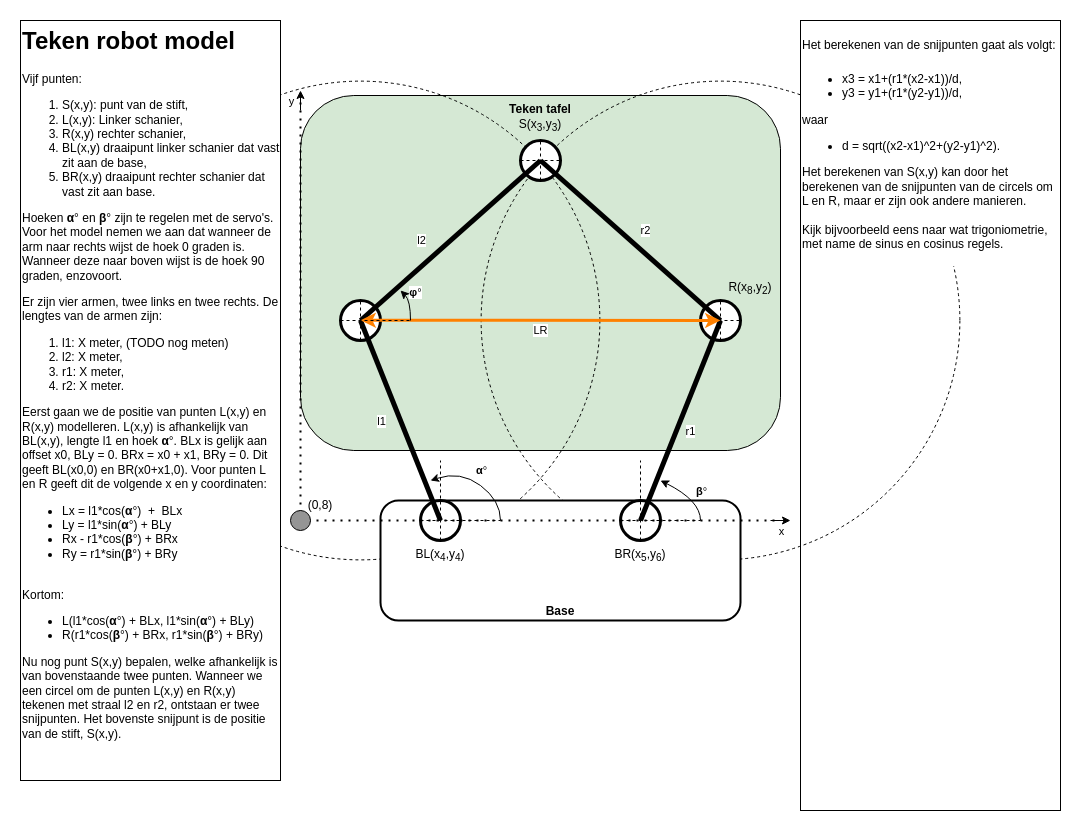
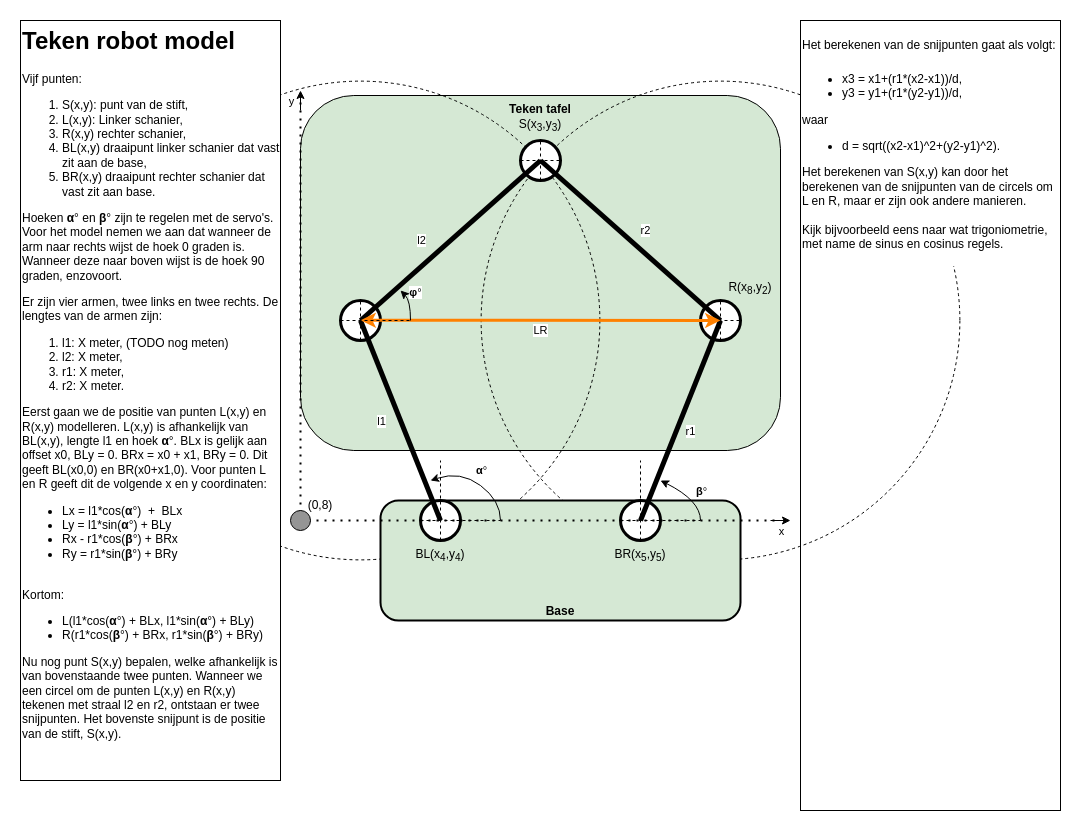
  <mxCell id="0" />
  <mxCell id="1" parent="0" />
  <mxCell id="2" value="&lt;b&gt;Teken tafel&lt;/b&gt;" style="rounded=1;whiteSpace=wrap;html=1;align=center;verticalAlign=top;fillColor=#d5e8d4;" parent="1" vertex="1"><mxGeometry x="300" y="95" width="480" height="355" as="geometry" /></mxCell>
  <mxCell id="3" value="" style="ellipse;whiteSpace=wrap;html=1;aspect=fixed;fillColor=none;dashed=1;" parent="1" vertex="1"><mxGeometry x="480.62" y="80.63" width="478.75" height="478.75" as="geometry" /></mxCell>
  <mxCell id="4" value="" style="ellipse;whiteSpace=wrap;html=1;aspect=fixed;fillColor=none;dashed=1;" parent="1" vertex="1"><mxGeometry x="120.62" y="80.63" width="478.75" height="478.75" as="geometry" /></mxCell>
- <mxCell id="5" value="&lt;b&gt;Base&lt;/b&gt;" style="rounded=1;whiteSpace=wrap;html=1;verticalAlign=bottom;strokeWidth=2;" parent="1" vertex="1"><mxGeometry x="380" y="500" width="360" height="120" as="geometry" /></mxCell>
+ <mxCell id="5" value="&lt;b&gt;Base&lt;/b&gt;" style="rounded=1;whiteSpace=wrap;html=1;verticalAlign=bottom;strokeWidth=2;fillColor=#d5e8d4;" parent="1" vertex="1"><mxGeometry x="380" y="500" width="360" height="120" as="geometry" /></mxCell>
  <mxCell id="6" value="" style="ellipse;whiteSpace=wrap;html=1;aspect=fixed;strokeWidth=3;" parent="1" vertex="1"><mxGeometry x="340" y="300" width="40" height="40" as="geometry" /></mxCell>
  <mxCell id="7" value="" style="ellipse;whiteSpace=wrap;html=1;aspect=fixed;strokeWidth=3;" parent="1" vertex="1"><mxGeometry x="420" y="500" width="40" height="40" as="geometry" /></mxCell>
  <mxCell id="8" value="" style="ellipse;whiteSpace=wrap;html=1;aspect=fixed;strokeWidth=3;" parent="1" vertex="1"><mxGeometry x="620" y="500" width="40" height="40" as="geometry" /></mxCell>
  <mxCell id="9" value="" style="ellipse;whiteSpace=wrap;html=1;aspect=fixed;strokeWidth=3;" parent="1" vertex="1"><mxGeometry x="700" y="300" width="40" height="40" as="geometry" /></mxCell>
  <mxCell id="10" value="" style="ellipse;whiteSpace=wrap;html=1;aspect=fixed;strokeWidth=3;" parent="1" vertex="1"><mxGeometry x="520" y="140" width="40" height="40" as="geometry" /></mxCell>
  <mxCell id="11" value="" style="endArrow=none;html=1;rounded=0;strokeWidth=5;" parent="1" edge="1"><mxGeometry width="50" height="50" relative="1" as="geometry"><mxPoint x="440" y="520" as="sourcePoint" /><mxPoint x="360" y="320" as="targetPoint" /></mxGeometry></mxCell>
  <mxCell id="12" value="l1" style="edgeLabel;html=1;align=center;verticalAlign=middle;resizable=0;points=[];" parent="11" vertex="1" connectable="0"><mxGeometry x="0.122" y="4" relative="1" as="geometry"><mxPoint x="-11" y="11" as="offset" /></mxGeometry></mxCell>
  <mxCell id="13" value="" style="endArrow=none;dashed=1;html=1;rounded=0;exitX=0;exitY=0.5;exitDx=0;exitDy=0;" parent="1" edge="1"><mxGeometry width="50" height="50" relative="1" as="geometry"><mxPoint x="420" y="520" as="sourcePoint" /><mxPoint x="500" y="520" as="targetPoint" /></mxGeometry></mxCell>
  <mxCell id="14" value="" style="endArrow=none;dashed=1;html=1;rounded=0;exitX=0.5;exitY=0;exitDx=0;exitDy=0;" parent="1" source="29" edge="1"><mxGeometry width="50" height="50" relative="1" as="geometry"><mxPoint x="440" y="540" as="sourcePoint" /><mxPoint x="440" y="460" as="targetPoint" /></mxGeometry></mxCell>
  <mxCell id="15" value="" style="endArrow=none;dashed=1;html=1;rounded=0;exitX=0;exitY=0.5;exitDx=0;exitDy=0;" parent="1" edge="1"><mxGeometry width="50" height="50" relative="1" as="geometry"><mxPoint x="620" y="520" as="sourcePoint" /><mxPoint x="700" y="520" as="targetPoint" /></mxGeometry></mxCell>
  <mxCell id="16" value="" style="endArrow=none;dashed=1;html=1;rounded=0;exitX=0.5;exitY=1;exitDx=0;exitDy=0;" parent="1" edge="1"><mxGeometry width="50" height="50" relative="1" as="geometry"><mxPoint x="640" y="540" as="sourcePoint" /><mxPoint x="640" y="460" as="targetPoint" /></mxGeometry></mxCell>
  <mxCell id="17" value="" style="endArrow=none;dashed=1;html=1;rounded=0;exitX=0;exitY=0.5;exitDx=0;exitDy=0;entryX=1;entryY=0.5;entryDx=0;entryDy=0;" parent="1" edge="1"><mxGeometry width="50" height="50" relative="1" as="geometry"><mxPoint x="700" y="320" as="sourcePoint" /><mxPoint x="740" y="320" as="targetPoint" /></mxGeometry></mxCell>
  <mxCell id="18" value="" style="endArrow=none;dashed=1;html=1;rounded=0;exitX=0.5;exitY=1;exitDx=0;exitDy=0;entryX=0.5;entryY=0;entryDx=0;entryDy=0;" parent="1" edge="1"><mxGeometry width="50" height="50" relative="1" as="geometry"><mxPoint x="720" y="340" as="sourcePoint" /><mxPoint x="720" y="300" as="targetPoint" /></mxGeometry></mxCell>
  <mxCell id="19" value="" style="endArrow=none;html=1;rounded=0;strokeWidth=5;" parent="1" edge="1"><mxGeometry width="50" height="50" relative="1" as="geometry"><mxPoint x="640" y="520" as="sourcePoint" /><mxPoint x="720" y="320" as="targetPoint" /></mxGeometry></mxCell>
  <mxCell id="20" value="r1" style="edgeLabel;html=1;align=center;verticalAlign=middle;resizable=0;points=[];" parent="19" vertex="1" connectable="0"><mxGeometry x="-0.005" y="-1" relative="1" as="geometry"><mxPoint x="9" y="9" as="offset" /></mxGeometry></mxCell>
  <mxCell id="21" value="" style="endArrow=none;dashed=1;html=1;rounded=0;exitX=0;exitY=0.5;exitDx=0;exitDy=0;entryX=1;entryY=0.5;entryDx=0;entryDy=0;" parent="1" edge="1"><mxGeometry width="50" height="50" relative="1" as="geometry"><mxPoint x="520" y="160" as="sourcePoint" /><mxPoint x="560" y="160" as="targetPoint" /></mxGeometry></mxCell>
  <mxCell id="22" value="" style="endArrow=none;dashed=1;html=1;rounded=0;exitX=0.5;exitY=1;exitDx=0;exitDy=0;entryX=0.5;entryY=0;entryDx=0;entryDy=0;" parent="1" edge="1"><mxGeometry width="50" height="50" relative="1" as="geometry"><mxPoint y="180" as="sourcePoint" x="540" /><mxPoint y="140" as="targetPoint" x="540" /></mxGeometry></mxCell>
  <mxCell id="23" value="" style="endArrow=none;html=1;rounded=0;strokeWidth=5;" parent="1" edge="1"><mxGeometry width="50" height="50" relative="1" as="geometry"><mxPoint x="360" y="320" as="sourcePoint" /><mxPoint y="160" as="targetPoint" x="540" /></mxGeometry></mxCell>
  <mxCell id="24" value="l2" style="edgeLabel;html=1;align=center;verticalAlign=middle;resizable=0;points=[];" parent="23" vertex="1" connectable="0"><mxGeometry x="-0.121" y="1" relative="1" as="geometry"><mxPoint x="-18" y="-9" as="offset" /></mxGeometry></mxCell>
  <mxCell id="25" value="" style="endArrow=none;html=1;rounded=0;strokeWidth=5;" parent="1" edge="1"><mxGeometry width="50" height="50" relative="1" as="geometry"><mxPoint x="720" y="320" as="sourcePoint" /><mxPoint y="160" as="targetPoint" x="540" /></mxGeometry></mxCell>
  <mxCell id="26" value="r2" style="edgeLabel;html=1;align=center;verticalAlign=middle;resizable=0;points=[];" parent="25" vertex="1" connectable="0"><mxGeometry x="-0.072" y="1" relative="1" as="geometry"><mxPoint x="9" y="-17" as="offset" /></mxGeometry></mxCell>
  <mxCell id="27" value="R(x&lt;sub&gt;8&lt;/sub&gt;,y&lt;sub&gt;2&lt;/sub&gt;)" style="text;html=1;align=center;verticalAlign=middle;whiteSpace=wrap;rounded=0;" parent="1" vertex="1"><mxGeometry x="730" y="275" width="40" height="25" as="geometry" /></mxCell>
  <mxCell id="28" value="&lt;div&gt;S(x&lt;sub&gt;3&lt;/sub&gt;,y&lt;sub&gt;3&lt;/sub&gt;)&lt;/div&gt;" style="text;html=1;align=center;verticalAlign=middle;whiteSpace=wrap;rounded=0;" parent="1" vertex="1"><mxGeometry x="510" y="110" width="60" height="30" as="geometry" /></mxCell>
  <mxCell id="29" value="BL(x&lt;sub&gt;4&lt;/sub&gt;,y&lt;sub&gt;4&lt;/sub&gt;)" style="text;html=1;align=center;verticalAlign=middle;whiteSpace=wrap;rounded=0;" parent="1" vertex="1"><mxGeometry x="410" y="540" width="60" height="30" as="geometry" /></mxCell>
- <mxCell id="30" value="BR(x&lt;sub&gt;5&lt;/sub&gt;,y&lt;sub&gt;6&lt;/sub&gt;)" style="text;html=1;align=center;verticalAlign=middle;whiteSpace=wrap;rounded=0;" parent="1" vertex="1"><mxGeometry x="610" y="540" width="60" height="30" as="geometry" /></mxCell>
+ <mxCell id="30" value="BR(x&lt;sub&gt;5&lt;/sub&gt;,y&lt;sub&gt;5&lt;/sub&gt;)" style="text;html=1;align=center;verticalAlign=middle;whiteSpace=wrap;rounded=0;" parent="1" vertex="1"><mxGeometry x="610" y="540" width="60" height="30" as="geometry" /></mxCell>
  <mxCell id="31" value="" style="curved=1;endArrow=classic;html=1;rounded=0;" parent="1" edge="1"><mxGeometry width="50" height="50" relative="1" as="geometry"><mxPoint x="500" y="520" as="sourcePoint" /><mxPoint x="430" y="480" as="targetPoint" /><Array as="points"><mxPoint x="500" y="500" /><mxPoint x="460" y="470" /></Array></mxGeometry></mxCell>
  <mxCell id="32" value="&lt;span class=&quot;polytonic&quot;&gt;&lt;b&gt;α&lt;/b&gt;&lt;/span&gt;°" style="edgeLabel;html=1;align=center;verticalAlign=middle;resizable=0;points=[];" parent="31" vertex="1" connectable="0"><mxGeometry x="-0.033" y="-1" relative="1" as="geometry"><mxPoint x="3" y="-12" as="offset" /></mxGeometry></mxCell>
  <mxCell id="33" value="" style="curved=1;endArrow=classic;html=1;rounded=0;" parent="1" edge="1"><mxGeometry width="50" height="50" relative="1" as="geometry"><mxPoint x="700" y="520" as="sourcePoint" /><mxPoint x="660" y="480" as="targetPoint" /><Array as="points"><mxPoint x="700" y="500" /></Array></mxGeometry></mxCell>
  <mxCell id="34" value="&lt;span class=&quot;polytonic&quot;&gt;&lt;b&gt;β&lt;/b&gt;&lt;/span&gt;°" style="edgeLabel;html=1;align=center;verticalAlign=middle;resizable=0;points=[];" parent="33" vertex="1" connectable="0"><mxGeometry x="-0.033" y="-1" relative="1" as="geometry"><mxPoint x="10" y="-4" as="offset" /></mxGeometry></mxCell>
  <mxCell id="35" value="" style="endArrow=none;dashed=1;html=1;dashPattern=1 3;strokeWidth=2;rounded=0;" parent="1" edge="1"><mxGeometry width="50" height="50" relative="1" as="geometry"><mxPoint x="300" y="520" as="sourcePoint" /><mxPoint x="780" y="520" as="targetPoint" /></mxGeometry></mxCell>
  <mxCell id="36" value="x" style="edgeLabel;html=1;align=center;verticalAlign=middle;resizable=0;points=[];" parent="35" vertex="1" connectable="0"><mxGeometry x="0.917" y="-2" relative="1" as="geometry"><mxPoint x="20" y="8" as="offset" /></mxGeometry></mxCell>
  <mxCell id="37" value="" style="endArrow=none;dashed=1;html=1;dashPattern=1 3;strokeWidth=2;rounded=0;entryX=0;entryY=0;entryDx=0;entryDy=0;" parent="1" target="2" edge="1"><mxGeometry width="50" height="50" relative="1" as="geometry"><mxPoint x="300" y="520" as="sourcePoint" /><mxPoint x="790" y="530" as="targetPoint" /></mxGeometry></mxCell>
  <mxCell id="38" value="y" style="edgeLabel;html=1;align=center;verticalAlign=middle;resizable=0;points=[];" parent="37" vertex="1" connectable="0"><mxGeometry x="0.934" y="2" relative="1" as="geometry"><mxPoint x="-8" y="-9" as="offset" /></mxGeometry></mxCell>
  <mxCell id="39" value="(0,8)" style="text;html=1;align=center;verticalAlign=middle;whiteSpace=wrap;rounded=0;" parent="1" vertex="1"><mxGeometry x="300" y="490" width="40" height="30" as="geometry" /></mxCell>
  <mxCell id="40" value="" style="endArrow=classic;html=1;rounded=0;" parent="1" edge="1"><mxGeometry width="50" height="50" relative="1" as="geometry"><mxPoint x="770" y="520" as="sourcePoint" /><mxPoint x="790" y="520" as="targetPoint" /></mxGeometry></mxCell>
  <mxCell id="41" value="" style="endArrow=classic;html=1;rounded=0;" parent="1" edge="1"><mxGeometry width="50" height="50" relative="1" as="geometry"><mxPoint x="300" y="110" as="sourcePoint" /><mxPoint x="300" y="90" as="targetPoint" /></mxGeometry></mxCell>
  <mxCell id="42" value="" style="ellipse;fillColor=#959595;" parent="1" vertex="1"><mxGeometry x="290" y="510" width="20" height="20" as="geometry" /></mxCell>
  <mxCell id="43" value="" style="endArrow=classic;startArrow=classic;html=1;rounded=0;strokeColor=#FF8000;strokeWidth=3;labelBackgroundColor=none;" parent="1" edge="1"><mxGeometry width="50" height="50" relative="1" as="geometry"><mxPoint x="360" y="319.72" as="sourcePoint" /><mxPoint x="720" y="320" as="targetPoint" /></mxGeometry></mxCell>
  <mxCell id="44" value="LR" style="edgeLabel;html=1;align=center;verticalAlign=middle;resizable=0;points=[];" vertex="1" connectable="0" parent="43"><mxGeometry x="0.062" y="-2" relative="1" as="geometry"><mxPoint x="-11" y="8" as="offset" /></mxGeometry></mxCell>
  <mxCell id="45" value="&lt;h1 style=&quot;margin-top: 0px;&quot;&gt;Teken robot model&lt;br&gt;&lt;/h1&gt;&lt;p&gt;Vijf punten:&lt;/p&gt;&lt;ol&gt;&lt;li&gt;S(x,y): punt van de stift,&lt;/li&gt;&lt;li&gt;L(x,y): Linker schanier,&lt;/li&gt;&lt;li&gt;R(x,y) rechter schanier,&lt;/li&gt;&lt;li&gt;BL(x,y) draaipunt linker schanier dat vast zit aan de base,&lt;/li&gt;&lt;li&gt;BR(x,y) draaipunt rechter schanier dat vast zit aan base.&lt;/li&gt;&lt;/ol&gt;&lt;p&gt;Hoeken&amp;nbsp;&lt;span class=&quot;polytonic&quot;&gt;&lt;b&gt;α&lt;/b&gt;&lt;/span&gt;° en &lt;span class=&quot;polytonic&quot;&gt;&lt;b&gt;β&lt;/b&gt;&lt;/span&gt;° zijn te regelen met de servo's. Voor het model nemen we aan dat wanneer de arm naar rechts wijst de hoek 0 graden is. Wanneer deze naar boven wijst is de hoek 90 graden, enzovoort.&lt;/p&gt;&lt;p&gt;Er zijn vier armen, twee links en twee rechts. De lengtes van de armen zijn:&lt;/p&gt;&lt;ol&gt;&lt;li&gt;l1: X meter, (TODO nog meten)&lt;br&gt;&lt;/li&gt;&lt;li&gt;l2: X meter,&lt;br&gt;&lt;/li&gt;&lt;li&gt;r1: X meter,&lt;br&gt;&lt;/li&gt;&lt;li&gt;r2: X meter.&lt;/li&gt;&lt;/ol&gt;&lt;div&gt;Eerst gaan we de positie van punten L(x,y) en R(x,y) modelleren. L(x,y) is afhankelijk van BL(x,y), lengte l1 en hoek &lt;span class=&quot;polytonic&quot;&gt;&lt;b&gt;α&lt;/b&gt;&lt;/span&gt;°. BLx is gelijk aan offset x0, BLy = 0. BRx = x0 + x1, BRy = 0. Dit geeft BL(x0,0) en BR(x0+x1,0). Voor punten L en R geeft dit de volgende x en y coordinaten:&lt;br&gt;&lt;/div&gt;&lt;ul&gt;&lt;li&gt;Lx = l1*cos(&lt;span class=&quot;polytonic&quot;&gt;&lt;b&gt;α&lt;/b&gt;&lt;/span&gt;°)&amp;nbsp; +&amp;nbsp; BLx&lt;/li&gt;&lt;li&gt;Ly = l1*sin(&lt;span class=&quot;polytonic&quot;&gt;&lt;b&gt;α&lt;/b&gt;&lt;/span&gt;°) + BLy&lt;/li&gt;&lt;li&gt;Rx - r1*cos(&lt;span class=&quot;polytonic&quot;&gt;&lt;b&gt;β&lt;/b&gt;&lt;/span&gt;°) + BRx&lt;/li&gt;&lt;li&gt;Ry = r1*sin(&lt;span class=&quot;polytonic&quot;&gt;&lt;b&gt;β&lt;/b&gt;&lt;/span&gt;°) + BRy&lt;/li&gt;&lt;/ul&gt;&lt;div&gt;&lt;br&gt;&lt;/div&gt;&lt;div&gt;Kortom:&lt;br&gt;&lt;/div&gt;&lt;ul&gt;&lt;li&gt;L(l1*cos(&lt;span class=&quot;polytonic&quot;&gt;&lt;b&gt;α&lt;/b&gt;&lt;/span&gt;°) + BLx, l1*sin(&lt;span class=&quot;polytonic&quot;&gt;&lt;b&gt;α&lt;/b&gt;&lt;/span&gt;°) + BLy)&lt;/li&gt;&lt;li&gt;R(r1*cos(&lt;span class=&quot;polytonic&quot;&gt;&lt;b&gt;β&lt;/b&gt;&lt;/span&gt;°) + BRx, r1*sin(&lt;span class=&quot;polytonic&quot;&gt;&lt;b&gt;β&lt;/b&gt;&lt;/span&gt;°) + BRy)&lt;/li&gt;&lt;/ul&gt;&lt;div&gt;Nu nog punt S(x,y) bepalen, welke afhankelijk is van bovenstaande twee punten. Wanneer we een circel om de punten L(x,y) en R(x,y) tekenen met straal l2 en r2, ontstaan er twee snijpunten. Het bovenste snijpunt is de positie van de stift, S(x,y).&amp;nbsp;&lt;br&gt;&lt;/div&gt;&lt;p&gt;&lt;br&gt;&lt;/p&gt;" style="text;html=1;whiteSpace=wrap;overflow=hidden;rounded=0;labelBackgroundColor=default;strokeColor=default;" parent="1" vertex="1"><mxGeometry x="20" y="20" width="260" height="760" as="geometry" /></mxCell>
  <mxCell id="46" value="&lt;h1 style=&quot;margin-top: 0px;&quot;&gt;&lt;span style=&quot;font-size: 12px; font-weight: 400;&quot;&gt;Het berekenen van de snijpunten gaat als volgt:&lt;/span&gt;&lt;/h1&gt;&lt;div&gt;&lt;ul&gt;&lt;li&gt;&lt;span style=&quot;font-size: 12px; font-weight: 400;&quot;&gt;x3 = x1+(r1*(x2-x1))/d,&lt;/span&gt;&lt;/li&gt;&lt;li&gt;&lt;span style=&quot;font-size: 12px; font-weight: 400;&quot;&gt;y3 = y1&lt;/span&gt;+(r1*(y2-y1))/d,&lt;/li&gt;&lt;/ul&gt;&lt;div&gt;waar&lt;/div&gt;&lt;ul&gt;&lt;li&gt;d = sqrt((x2-x1)^2+(y2-y1)^2).&lt;/li&gt;&lt;/ul&gt;&lt;/div&gt;&lt;div&gt;Het berekenen van S(x,y) kan door het berekenen van de snijpunten van de circels om L en R, maar er zijn ook andere manieren.&amp;nbsp;&lt;/div&gt;&lt;div&gt;&lt;br&gt;&lt;/div&gt;&lt;div&gt;Kijk bijvoorbeeld eens naar wat trigoniometrie, met name de sinus en cosinus regels.&lt;/div&gt;&lt;div&gt;&lt;br&gt;&lt;/div&gt;" style="text;html=1;whiteSpace=wrap;overflow=hidden;rounded=0;labelBackgroundColor=default;strokeColor=default;" parent="1" vertex="1"><mxGeometry x="800" y="20" width="260" height="790" as="geometry" /></mxCell>
  <mxCell id="47" value="" style="endArrow=none;dashed=1;html=1;rounded=0;exitX=0;exitY=0.5;exitDx=0;exitDy=0;" parent="1" source="6" edge="1"><mxGeometry width="50" height="50" relative="1" as="geometry"><mxPoint x="510" y="440" as="sourcePoint" /><mxPoint x="410" y="320" as="targetPoint" /></mxGeometry></mxCell>
  <mxCell id="48" value="" style="endArrow=none;dashed=1;html=1;rounded=0;exitX=0.5;exitY=1;exitDx=0;exitDy=0;entryX=0.5;entryY=0;entryDx=0;entryDy=0;" parent="1" source="6" target="6" edge="1"><mxGeometry width="50" height="50" relative="1" as="geometry"><mxPoint x="350" y="330" as="sourcePoint" /><mxPoint x="390" y="330" as="targetPoint" /></mxGeometry></mxCell>
  <mxCell id="49" value="" style="curved=1;endArrow=classic;html=1;rounded=0;" edge="1" parent="1"><mxGeometry width="50" height="50" relative="1" as="geometry"><mxPoint x="410" y="320" as="sourcePoint" /><mxPoint x="400" y="290" as="targetPoint" /><Array as="points"><mxPoint x="410" y="300" /></Array></mxGeometry></mxCell>
  <mxCell id="50" value="&lt;b&gt;φ&lt;/b&gt;°" style="edgeLabel;html=1;align=center;verticalAlign=middle;resizable=0;points=[];" vertex="1" connectable="0" parent="49"><mxGeometry x="-0.033" y="-1" relative="1" as="geometry"><mxPoint x="3" y="-12" as="offset" /></mxGeometry></mxCell>
